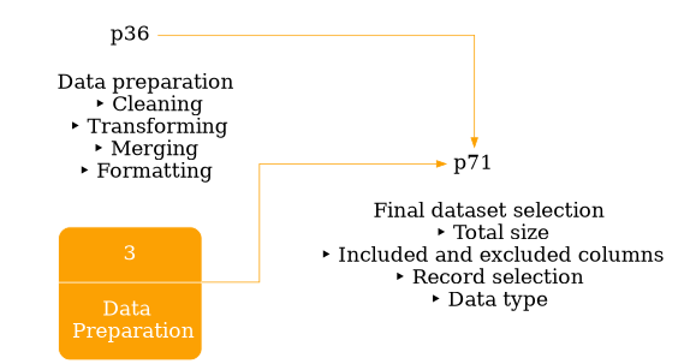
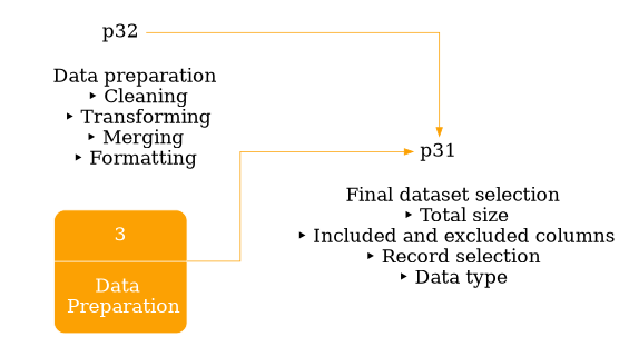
  digraph {
    rankdir=LR
    splines=ortho
    node [color=none fontsize=22 shape=box]
    edge [color="#fca103"]
-   p31 [label=p71]
+   p31
    n2 [label=<     Final dataset selection<br ALIGN = 'CENTER'/>      &#8227; Total size<br ALIGN = 'CENTER'/>      &#8227; Included and excluded columns<br ALIGN = 'CENTER'/>     &#8227; Record selection<br ALIGN = 'CENTER'/>     &#8227; Data type<br ALIGN = 'CENTER'/>     >]
-   p32 [label=p36]
+   p32
    n4 [label=<     Data preparation<br ALIGN = 'CENTER'/>      &#8227; Cleaning<br ALIGN = 'CENTER'/>      &#8227; Transforming<br ALIGN = 'CENTER'/>     &#8227; Merging<br ALIGN = 'CENTER'/>     &#8227; Formatting<br ALIGN = 'CENTER'/>     >]
    n5 [color=white fillcolor="#fca103" fontcolor=white height=2 label="3 | Data \n Preparation" shape=record style="rounded,filled" width=2]
    subgraph cluster_1 {
      color=white
      rank=same
      p31
      n2
    }
    subgraph cluster_2 {
      color=white
      rank=same
      p32
      n4
    }
    p32 -> p31
    n5 -> p31
  }
